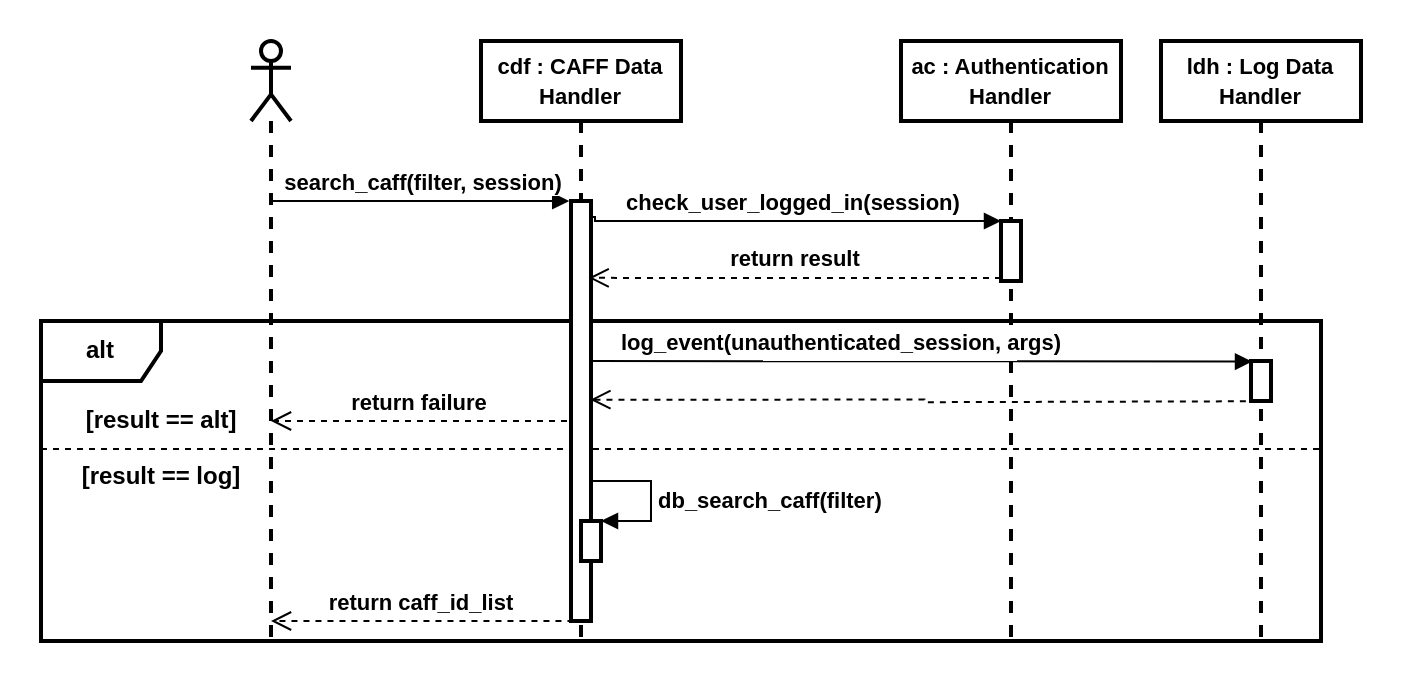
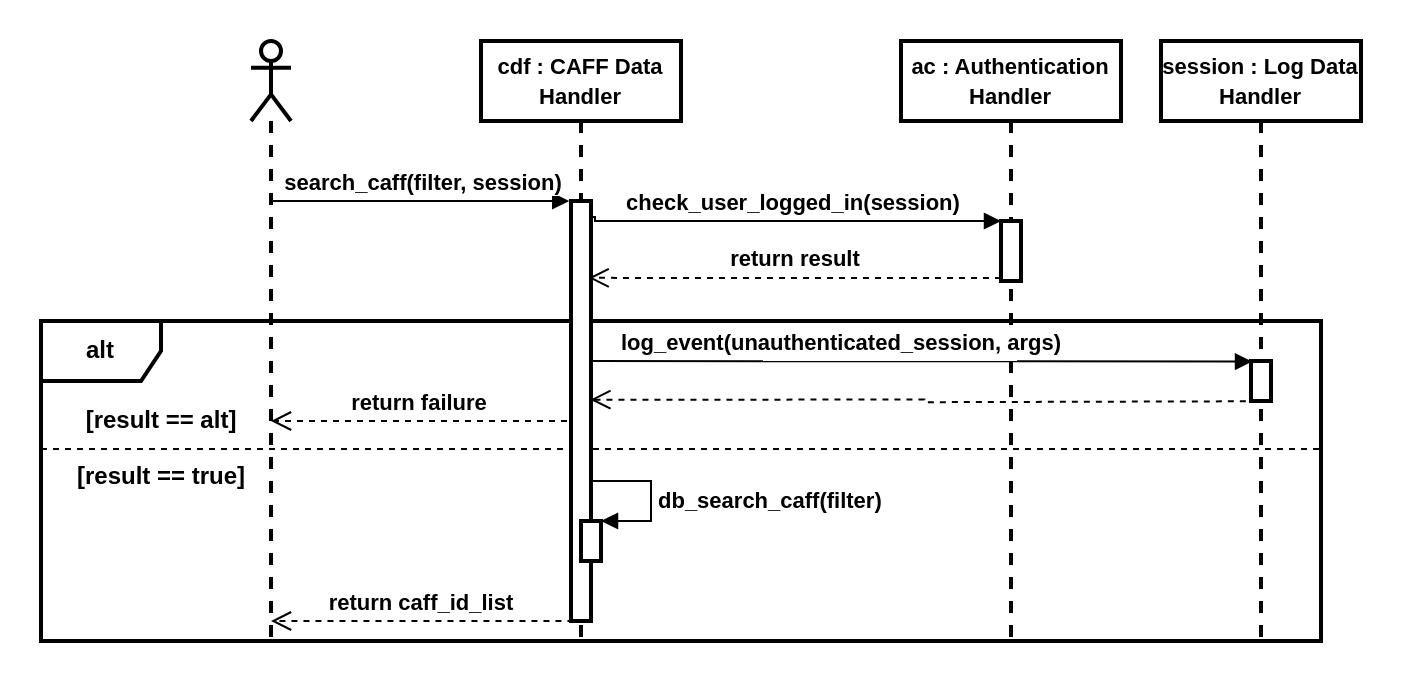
  <mxCell id="0" />
  <mxCell id="1" parent="0" />
  <mxCell id="2" value="" style="line;strokeWidth=1;fillColor=none;align=left;verticalAlign=middle;spacingTop=-1;spacingLeft=3;spacingRight=3;rotatable=0;labelPosition=right;points=[];portConstraint=eastwest;dashed=1;" parent="1" vertex="1"><mxGeometry x="20" y="220" width="640" height="8" as="geometry" /></mxCell>
  <mxCell id="3" value="&lt;b&gt;alt&lt;/b&gt;" style="shape=umlFrame;whiteSpace=wrap;html=1;strokeWidth=2;" parent="1" vertex="1"><mxGeometry x="20" y="160" width="640" height="160" as="geometry" /></mxCell>
  <mxCell id="4" style="edgeStyle=orthogonalEdgeStyle;rounded=0;orthogonalLoop=1;jettySize=auto;html=1;endArrow=block;endFill=1;entryX=-0.089;entryY=0;entryDx=0;entryDy=0;entryPerimeter=0;strokeWidth=1;" parent="1" source="6" target="8" edge="1"><mxGeometry relative="1" as="geometry"><Array as="points"><mxPoint x="180" y="100" /><mxPoint x="180" y="100" /></Array></mxGeometry></mxCell>
  <mxCell id="5" value="&lt;div&gt;&lt;b&gt;search_caff(filter, session)&lt;/b&gt;&lt;/div&gt;" style="edgeLabel;html=1;align=center;verticalAlign=middle;resizable=0;points=[];" parent="4" vertex="1" connectable="0"><mxGeometry x="0.227" y="-1" relative="1" as="geometry"><mxPoint x="-16" y="-11" as="offset" /></mxGeometry></mxCell>
  <mxCell id="6" value="" style="shape=umlLifeline;participant=umlActor;perimeter=lifelinePerimeter;whiteSpace=wrap;html=1;container=1;collapsible=0;recursiveResize=0;verticalAlign=top;spacingTop=36;outlineConnect=0;strokeWidth=2;" parent="1" vertex="1"><mxGeometry x="125" y="20" width="20" height="300" as="geometry" /></mxCell>
  <mxCell id="7" value="&lt;font style=&quot;font-size: 11px&quot;&gt;&lt;b&gt;cdf : CAFF Data Handler&lt;br&gt;&lt;/b&gt;&lt;/font&gt;" style="shape=umlLifeline;perimeter=lifelinePerimeter;whiteSpace=wrap;html=1;container=1;collapsible=0;recursiveResize=0;outlineConnect=0;strokeWidth=2;" parent="1" vertex="1"><mxGeometry x="240" y="20" width="100" height="300" as="geometry" /></mxCell>
  <mxCell id="8" value="" style="html=1;points=[];perimeter=orthogonalPerimeter;strokeWidth=2;" parent="7" vertex="1"><mxGeometry x="45" y="80" width="10" height="210" as="geometry" /></mxCell>
  <mxCell id="9" value="" style="html=1;points=[];perimeter=orthogonalPerimeter;strokeWidth=2;" parent="7" vertex="1"><mxGeometry x="50" y="240" width="10" height="20" as="geometry" /></mxCell>
  <mxCell id="10" value="&lt;b&gt;db_search_caff(filter)&lt;/b&gt;" style="edgeStyle=orthogonalEdgeStyle;html=1;align=left;spacingLeft=2;endArrow=block;rounded=0;entryX=1;entryY=0;exitX=0.392;exitY=-0.009;exitDx=0;exitDy=0;exitPerimeter=0;strokeWidth=1;" parent="7" source="9" target="9" edge="1"><mxGeometry x="0.265" relative="1" as="geometry"><mxPoint x="55" y="250" as="sourcePoint" /><Array as="points"><mxPoint x="55" y="240" /><mxPoint x="55" y="220" /><mxPoint x="85" y="220" /><mxPoint x="85" y="240" /></Array><mxPoint as="offset" /></mxGeometry></mxCell>
  <mxCell id="11" value="&lt;font style=&quot;font-size: 11px&quot;&gt;&lt;b&gt;ac : Authentication Handler&lt;br&gt;&lt;/b&gt;&lt;/font&gt;" style="shape=umlLifeline;perimeter=lifelinePerimeter;whiteSpace=wrap;html=1;container=1;collapsible=0;recursiveResize=0;outlineConnect=0;strokeWidth=2;" parent="1" vertex="1"><mxGeometry x="450" y="20" width="110" height="300" as="geometry" /></mxCell>
  <mxCell id="12" value="" style="html=1;points=[];perimeter=orthogonalPerimeter;strokeWidth=2;" parent="11" vertex="1"><mxGeometry x="50" y="90" width="10" height="30" as="geometry" /></mxCell>
  <mxCell id="13" value="&lt;b&gt;check_user_logged_in(session)&lt;/b&gt;" style="html=1;verticalAlign=bottom;endArrow=block;entryX=0;entryY=0;rounded=0;edgeStyle=orthogonalEdgeStyle;strokeWidth=1;exitX=1.01;exitY=0.038;exitDx=0;exitDy=0;exitPerimeter=0;" parent="1" source="8" target="12" edge="1"><mxGeometry relative="1" as="geometry"><mxPoint x="297" y="110" as="sourcePoint" /><Array as="points"><mxPoint x="297" y="110" /></Array></mxGeometry></mxCell>
  <mxCell id="14" value="&lt;b&gt;return result&lt;br&gt;&lt;/b&gt;" style="html=1;verticalAlign=bottom;endArrow=open;dashed=1;endSize=8;exitX=0;exitY=0.95;rounded=0;edgeStyle=orthogonalEdgeStyle;entryX=0.881;entryY=0.183;entryDx=0;entryDy=0;entryPerimeter=0;strokeWidth=1;" parent="1" source="12" target="8" edge="1"><mxGeometry relative="1" as="geometry"><mxPoint x="300" y="139" as="targetPoint" /><Array as="points" /></mxGeometry></mxCell>
  <mxCell id="15" value="&lt;b&gt;[result == alt]&lt;br&gt;&lt;/b&gt;" style="text;html=1;align=center;verticalAlign=middle;resizable=0;points=[];autosize=1;strokeColor=none;fillColor=none;" parent="1" vertex="1"><mxGeometry x="30" y="200" width="100" height="20" as="geometry" /></mxCell>
  <mxCell id="16" value="&lt;b&gt;return failure&lt;br&gt;&lt;/b&gt;" style="html=1;verticalAlign=bottom;endArrow=open;dashed=1;endSize=8;rounded=0;edgeStyle=orthogonalEdgeStyle;strokeWidth=1;" parent="1" target="6" edge="1"><mxGeometry relative="1" as="geometry"><mxPoint x="283" y="210" as="sourcePoint" /><mxPoint x="150" y="200" as="targetPoint" /><Array as="points"><mxPoint x="283" y="210" /></Array></mxGeometry></mxCell>
- <mxCell id="17" value="&lt;b&gt;[result == log]&lt;br&gt;&lt;/b&gt;" style="text;html=1;align=center;verticalAlign=middle;resizable=0;points=[];autosize=1;strokeColor=none;fillColor=none;" parent="1" vertex="1"><mxGeometry x="30" y="228" width="100" height="20" as="geometry" /></mxCell>
- <mxCell id="18" value="&lt;font style=&quot;font-size: 11px&quot;&gt;&lt;b&gt;ldh : Log Data Handler&lt;br&gt;&lt;/b&gt;&lt;/font&gt;" style="shape=umlLifeline;perimeter=lifelinePerimeter;whiteSpace=wrap;html=1;container=1;collapsible=0;recursiveResize=0;outlineConnect=0;strokeWidth=2;" parent="1" vertex="1"><mxGeometry x="580" y="20" width="100" height="300" as="geometry" /></mxCell>
+ <mxCell id="17" value="&lt;b&gt;[result == true]&lt;br&gt;&lt;/b&gt;" style="text;html=1;align=center;verticalAlign=middle;resizable=0;points=[];autosize=1;strokeColor=none;fillColor=none;" parent="1" vertex="1"><mxGeometry x="30" y="228" width="100" height="20" as="geometry" /></mxCell>
+ <mxCell id="18" value="&lt;font style=&quot;font-size: 11px&quot;&gt;&lt;b&gt;session : Log Data Handler&lt;br&gt;&lt;/b&gt;&lt;/font&gt;" style="shape=umlLifeline;perimeter=lifelinePerimeter;whiteSpace=wrap;html=1;container=1;collapsible=0;recursiveResize=0;outlineConnect=0;strokeWidth=2;" parent="1" vertex="1"><mxGeometry x="580" y="20" width="100" height="300" as="geometry" /></mxCell>
  <mxCell id="19" value="" style="html=1;points=[];perimeter=orthogonalPerimeter;fontSize=11;strokeWidth=2;" parent="18" vertex="1"><mxGeometry x="45" y="160" width="10" height="20" as="geometry" /></mxCell>
  <mxCell id="20" value="&lt;b&gt;return caff_id_list&lt;br&gt;&lt;/b&gt;" style="html=1;verticalAlign=bottom;endArrow=open;dashed=1;endSize=8;rounded=0;edgeStyle=orthogonalEdgeStyle;strokeWidth=1;exitX=0.123;exitY=1;exitDx=0;exitDy=0;exitPerimeter=0;" parent="1" target="6" edge="1" source="8"><mxGeometry relative="1" as="geometry"><mxPoint x="284" y="360" as="sourcePoint" /><mxPoint x="200" y="450" as="targetPoint" /><Array as="points"><mxPoint x="284" y="310" /><mxPoint x="284" y="310" /></Array></mxGeometry></mxCell>
  <mxCell id="21" value="&lt;b&gt;log_event(unauthenticated_session, args)&lt;/b&gt;" style="html=1;verticalAlign=bottom;endArrow=block;rounded=0;fontSize=11;strokeWidth=1;entryX=0.051;entryY=0.014;entryDx=0;entryDy=0;entryPerimeter=0;edgeStyle=orthogonalEdgeStyle;" parent="1" target="19" edge="1"><mxGeometry x="-0.247" width="80" relative="1" as="geometry"><mxPoint x="296" y="180" as="sourcePoint" /><mxPoint x="380" y="190" as="targetPoint" /><Array as="points"><mxPoint x="296" y="180" /></Array><mxPoint as="offset" /></mxGeometry></mxCell>
  <mxCell id="22" value="" style="html=1;verticalAlign=bottom;endArrow=open;dashed=1;endSize=8;rounded=0;edgeStyle=orthogonalEdgeStyle;exitX=-0.057;exitY=0.871;exitDx=0;exitDy=0;exitPerimeter=0;strokeWidth=1;entryX=0.967;entryY=0.473;entryDx=0;entryDy=0;entryPerimeter=0;" parent="1" target="8" edge="1"><mxGeometry relative="1" as="geometry"><mxPoint x="628.43" y="200.13" as="sourcePoint" /><mxPoint x="300" y="200" as="targetPoint" /><Array as="points" /></mxGeometry></mxCell>
